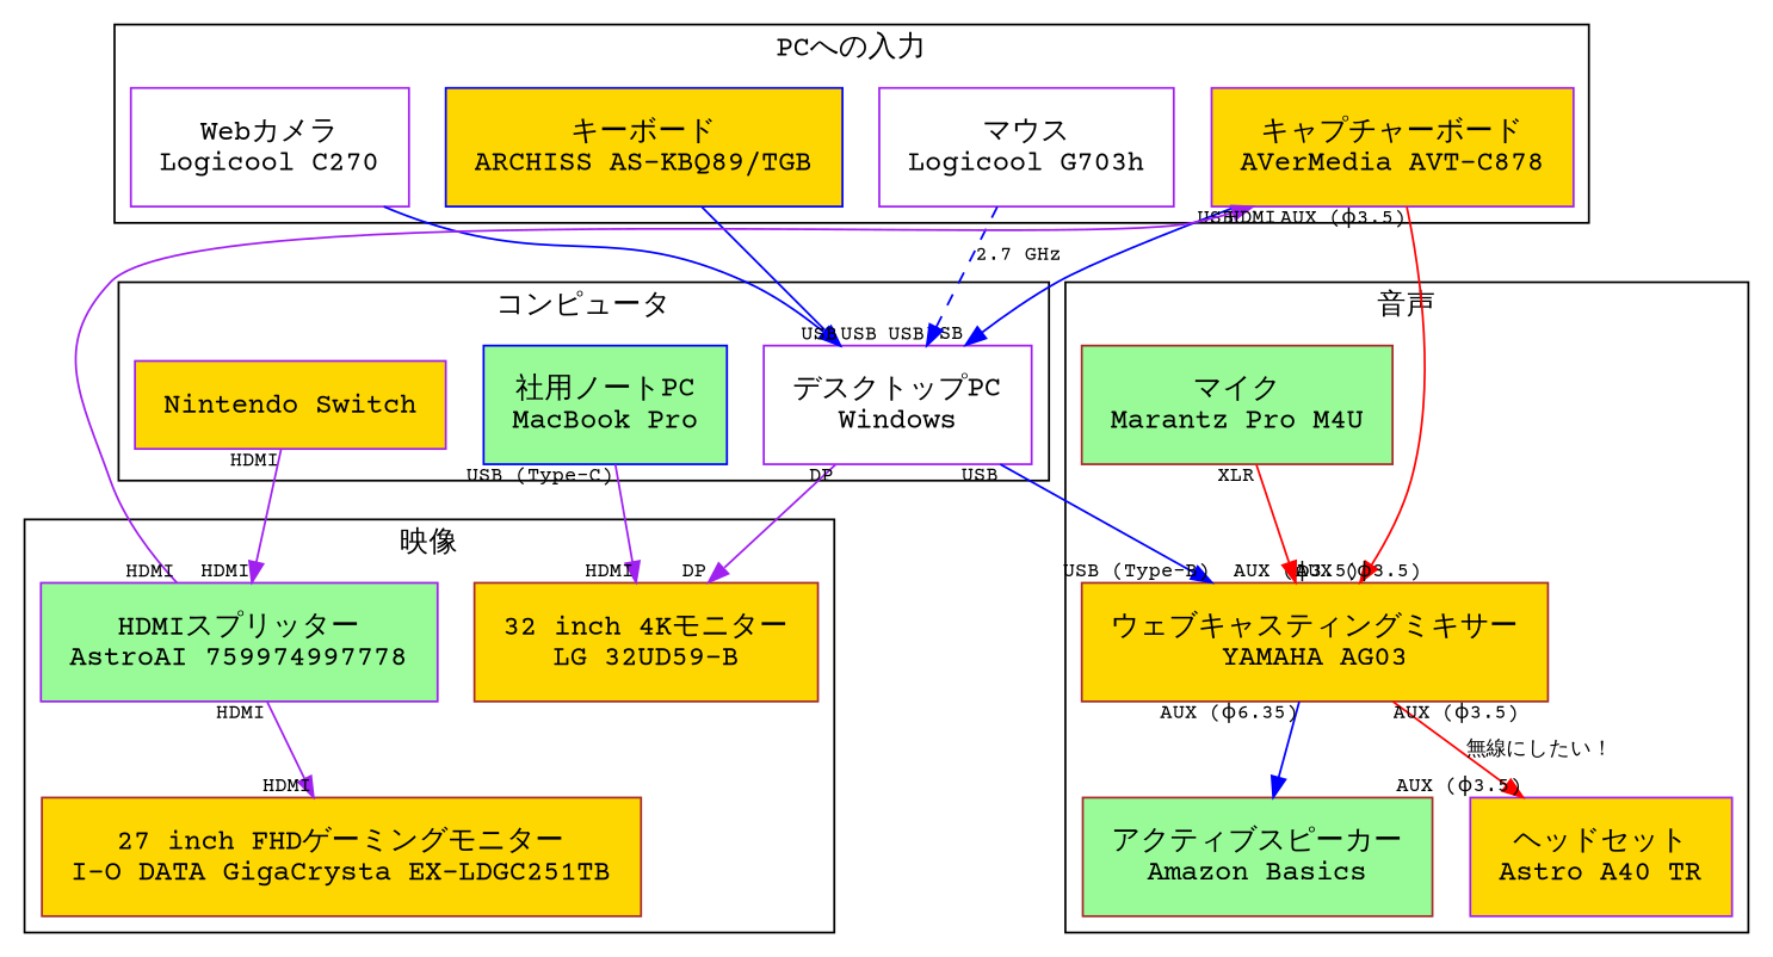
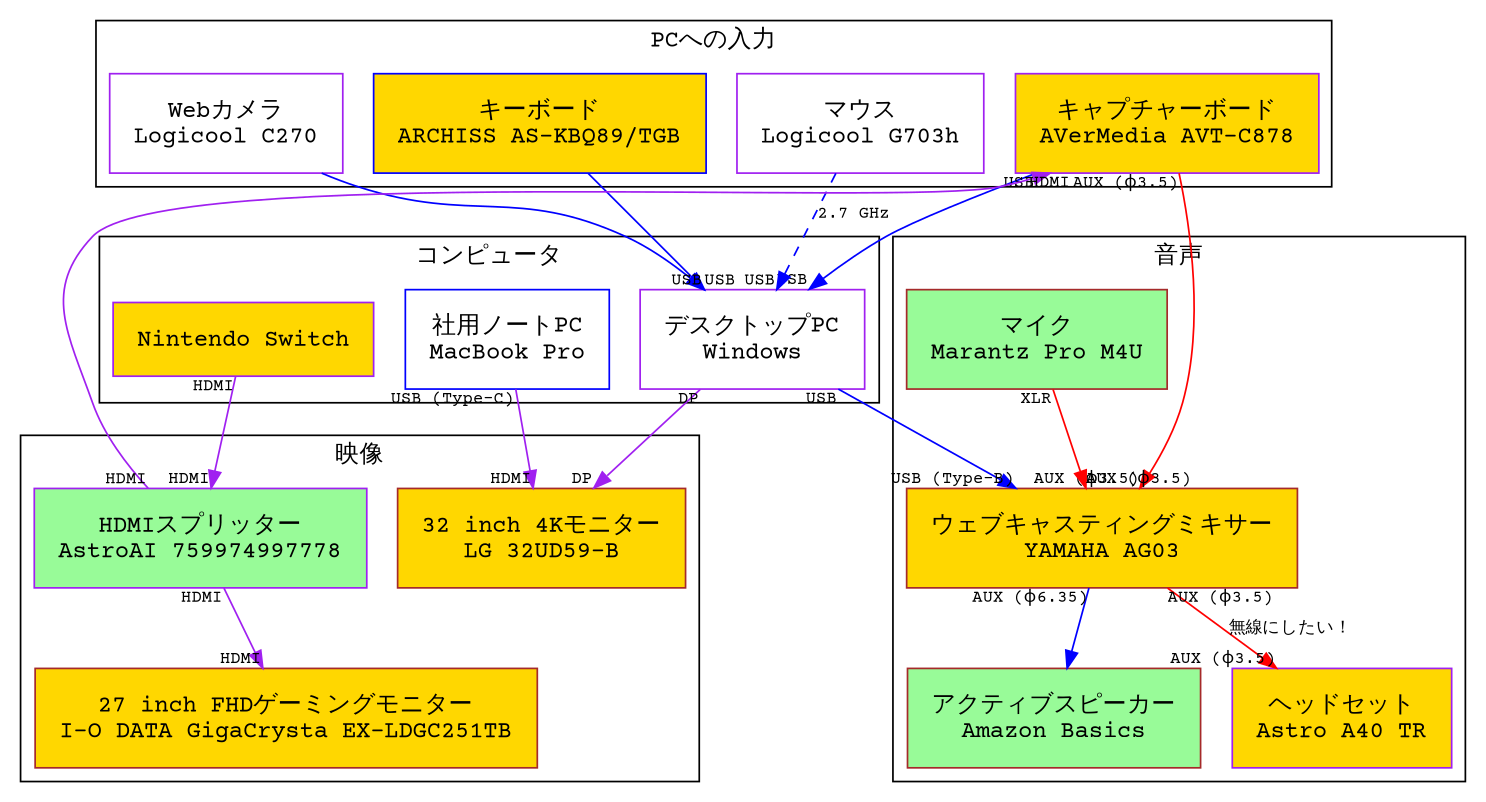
  digraph {
    fontname="Courier Prime"
    node [color=purple fillcolor=gold fontname="Courier Prime" margin=0.2 shape=box style=filled]
    edge [color=blue fontname="Courier Prime" fontsize=10 headlabel=HDMI]
    n1 [fillcolor=white label="デスクトップPC\nWindows"]
-   n2 [color=blue fillcolor=palegreen label="社用ノートPC\nMacBook Pro"]
+   n2 [color=blue fillcolor=white label="社用ノートPC\nMacBook Pro"]
    n3 [label="Nintendo Switch"]
    n4 [color=blue label="キーボード\nARCHISS AS-KBQ89/TGB"]
    n5 [label="キャプチャーボード\nAVerMedia AVT-C878"]
    n6 [fillcolor=white label="マウス\nLogicool G703h"]
    n7 [fillcolor=white label="Webカメラ\nLogicool C270"]
    n8 [fillcolor=palegreen label="HDMIスプリッター\nAstroAI 759974997778"]
    n9 [color=brown label="32 inch 4Kモニター\nLG 32UD59-B"]
    n10 [color=brown label="27 inch FHDゲーミングモニター\nI-O DATA GigaCrysta EX-LDGC251TB"]
    n11 [color=brown fillcolor=palegreen label="アクティブスピーカー\nAmazon Basics"]
    n12 [label="ヘッドセット\nAstro A40 TR"]
    n13 [color=brown label="ウェブキャスティングミキサー\nYAMAHA AG03"]
    n14 [color=brown fillcolor=palegreen label="マイク\nMarantz Pro M4U"]
    subgraph cluster_1 {
      label="コンピュータ"
      n1
      n2
      n3
    }
    subgraph cluster_2 {
      label="PCへの入力"
      n4
      n5
      n6
      n7
    }
    subgraph cluster_3 {
      label="映像"
      n8
      n9
      n10
    }
    subgraph cluster_4 {
      label="音声"
      n11
      n12
      n13
      n14
    }
    n1 -> n9 [color=purple headlabel=DP taillabel=DP]
    n1 -> n13 [headlabel="USB (Type-B)" taillabel=USB]
    n2 -> n9 [color=purple taillabel="USB (Type-C)"]
    n3 -> n8 [color=purple taillabel=HDMI]
    n4 -> n1 [headlabel=USB]
    n5 -> n1 [headlabel=USB taillabel=USB]
    n5 -> n13 [color=red headlabel="AUX (φ3.5)" taillabel="AUX (φ3.5)"]
    n6 -> n1 [headlabel=USB label="2.7 GHz" style=dashed]
    n7 -> n1 [headlabel=USB]
    n8 -> n5 [color=purple taillabel=HDMI]
    n8 -> n10 [color=purple taillabel=HDMI]
    n13 -> n11 [taillabel="AUX (φ6.35)" headlabel=""]
    n13 -> n12 [color=red headlabel="AUX (φ3.5)" label="無線にしたい！" taillabel="AUX (φ3.5)"]
    n14 -> n13 [color=red headlabel="AUX (φ3.5)" taillabel=XLR]
  }
